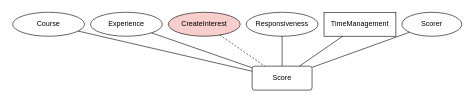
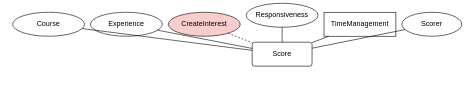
  <mxCell id="0" />
  <mxCell id="1" parent="0" />
- <mxCell id="2" value="Score" style="rounded=1;arcSize=10;whiteSpace=wrap;html=1;align=center;" parent="1" vertex="1"><mxGeometry x="420" y="110" width="100" height="40" as="geometry" /></mxCell>
- <mxCell id="3" value="Responsiveness" style="ellipse;whiteSpace=wrap;html=1;align=center;" parent="1" vertex="1"><mxGeometry x="410" y="20" width="120" height="40" as="geometry" /></mxCell>
+ <mxCell id="2" value="Score" style="rounded=1;arcSize=10;whiteSpace=wrap;html=1;align=center;" parent="1" vertex="1"><mxGeometry x="420" y="70" width="100" height="40" as="geometry" /></mxCell>
+ <mxCell id="3" value="Responsiveness" style="ellipse;whiteSpace=wrap;html=1;align=center;" parent="1" vertex="1"><mxGeometry x="410" y="5" width="120" height="40" as="geometry" /></mxCell>
  <mxCell id="4" value="CreateInterest" style="ellipse;whiteSpace=wrap;html=1;align=center;fillColor=#f8cecc;" parent="1" vertex="1"><mxGeometry x="280" y="20" width="120" height="40" as="geometry" /></mxCell>
  <mxCell id="5" value="TimeManagement" style="whiteSpace=wrap;html=1;align=center;rounded=0;" parent="1" vertex="1"><mxGeometry x="540" y="20" width="120" height="40" as="geometry" /></mxCell>
  <mxCell id="6" value="Experience" style="ellipse;whiteSpace=wrap;html=1;align=center;" parent="1" vertex="1"><mxGeometry x="150" y="20" width="120" height="40" as="geometry" /></mxCell>
  <mxCell id="7" value="" style="endArrow=none;html=1;rounded=0;" parent="1" source="6" target="2" edge="1"><mxGeometry relative="1" as="geometry"><mxPoint x="330" y="140" as="sourcePoint" /><mxPoint x="490" y="140" as="targetPoint" /></mxGeometry></mxCell>
  <mxCell id="8" value="" style="endArrow=none;html=1;rounded=0;dashed=1;" parent="1" source="4" target="2" edge="1"><mxGeometry relative="1" as="geometry"><mxPoint x="262" y="64" as="sourcePoint" /><mxPoint x="430" y="123" as="targetPoint" /></mxGeometry></mxCell>
  <mxCell id="9" value="" style="endArrow=none;html=1;rounded=0;" parent="1" source="3" target="2" edge="1"><mxGeometry relative="1" as="geometry"><mxPoint x="376" y="68" as="sourcePoint" /><mxPoint x="451" y="120" as="targetPoint" /></mxGeometry></mxCell>
  <mxCell id="10" value="" style="endArrow=none;html=1;rounded=0;" parent="1" source="5" target="2" edge="1"><mxGeometry relative="1" as="geometry"><mxPoint x="480" y="70" as="sourcePoint" /><mxPoint x="480" y="120" as="targetPoint" /></mxGeometry></mxCell>
  <mxCell id="11" value="Scorer" style="ellipse;whiteSpace=wrap;html=1;align=center;" parent="1" vertex="1"><mxGeometry x="670" y="20" width="100" height="40" as="geometry" /></mxCell>
  <mxCell id="12" value="" style="endArrow=none;html=1;rounded=0;" parent="1" source="2" target="11" edge="1"><mxGeometry relative="1" as="geometry"><mxPoint x="630" y="130" as="sourcePoint" /><mxPoint x="790" y="130" as="targetPoint" /></mxGeometry></mxCell>
  <mxCell id="13" value="Course" style="ellipse;whiteSpace=wrap;html=1;align=center;" vertex="1" parent="1"><mxGeometry x="20" y="20" width="120" height="40" as="geometry" /></mxCell>
  <mxCell id="14" value="" style="endArrow=none;html=1;rounded=0;" edge="1" parent="1" source="2" target="13"><mxGeometry width="50" height="50" relative="1" as="geometry"><mxPoint x="90" y="200" as="sourcePoint" /><mxPoint x="140" y="150" as="targetPoint" /></mxGeometry></mxCell>
